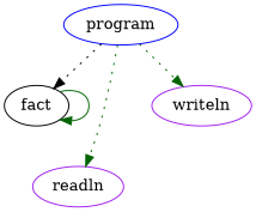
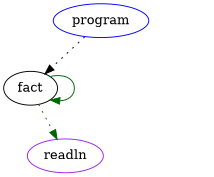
  digraph {
    node [color=purple]
    edge [color=darkgreen style=dotted]
    program [color=blue]
    fact [color=black]
    readln
-   writeln
    program -> fact [color=black]
-   program -> readln
-   program -> writeln
+   fact -> readln
    fact -> fact [style=solid]
  }
